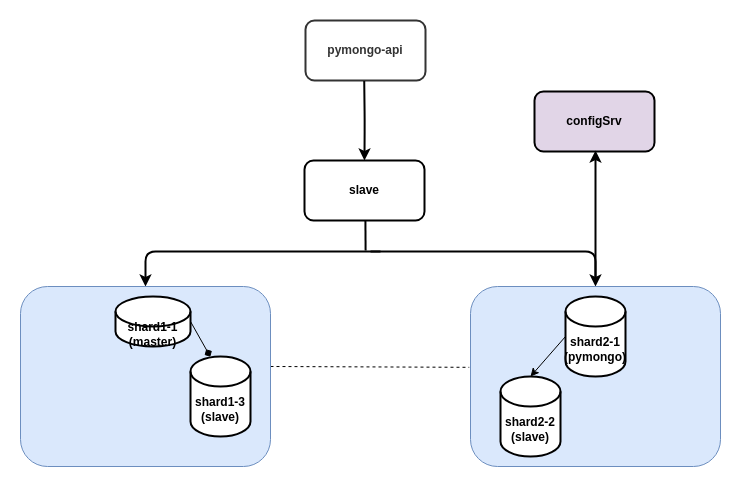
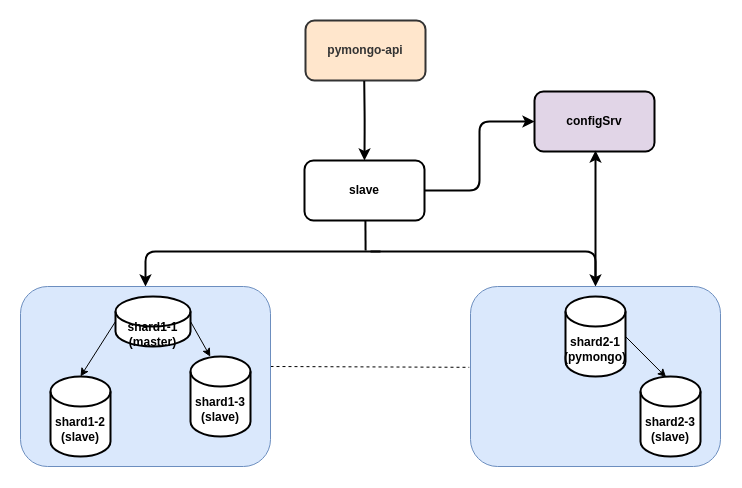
  <mxCell id="0" />
  <mxCell id="1" parent="0" />
- <mxCell id="2" value="&lt;b&gt;&lt;font color=&quot;#333333&quot;&gt;pymongo-api&lt;/font&gt;&lt;/b&gt;" style="rounded=1;whiteSpace=wrap;html=1;strokeWidth=2;strokeColor=#333333;" parent="1" vertex="1"><mxGeometry x="305" y="20" width="120" height="60" as="geometry" /></mxCell>
+ <mxCell id="2" value="&lt;b&gt;&lt;font color=&quot;#333333&quot;&gt;pymongo-api&lt;/font&gt;&lt;/b&gt;" style="rounded=1;whiteSpace=wrap;html=1;strokeWidth=2;strokeColor=#333333;fillColor=#ffe6cc;" parent="1" vertex="1"><mxGeometry x="305" y="20" width="120" height="60" as="geometry" /></mxCell>
  <mxCell id="3" value="&lt;b&gt;configSrv&lt;/b&gt;" style="rounded=1;whiteSpace=wrap;html=1;strokeWidth=2;fillColor=#e1d5e7;" parent="1" vertex="1"><mxGeometry x="534" y="91" width="120" height="60" as="geometry" /></mxCell>
+ <mxCell id="4" style="edgeStyle=orthogonalEdgeStyle;rounded=1;orthogonalLoop=1;jettySize=auto;html=1;exitX=1;exitY=0.5;exitDx=0;exitDy=0;entryX=0;entryY=0.5;entryDx=0;entryDy=0;strokeWidth=2;curved=0;" parent="1" source="6" target="3" edge="1"><mxGeometry relative="1" as="geometry" /></mxCell>
  <mxCell id="5" style="edgeStyle=orthogonalEdgeStyle;rounded=1;orthogonalLoop=1;jettySize=auto;html=1;curved=0;strokeWidth=2;startArrow=none;startFill=0;entryX=0.5;entryY=0;entryDx=0;entryDy=0;" parent="1" target="10" edge="1"><mxGeometry relative="1" as="geometry"><mxPoint x="380" y="251" as="sourcePoint" /><mxPoint x="247" y="267" as="targetPoint" /><Array as="points"><mxPoint x="370" y="251" /><mxPoint x="145" y="251" /></Array></mxGeometry></mxCell>
  <mxCell id="6" value="&lt;b&gt;slave&lt;/b&gt;" style="rounded=1;whiteSpace=wrap;html=1;strokeWidth=2;" parent="1" vertex="1"><mxGeometry x="304" y="160" width="120" height="60" as="geometry" /></mxCell>
  <mxCell id="7" style="edgeStyle=orthogonalEdgeStyle;rounded=1;orthogonalLoop=1;jettySize=auto;html=1;entryX=0.427;entryY=0.007;entryDx=0;entryDy=0;entryPerimeter=0;strokeWidth=2;curved=0;" parent="1" edge="1"><mxGeometry relative="1" as="geometry"><mxPoint x="363.73" y="80.58" as="sourcePoint" /><mxPoint x="363.97" y="160" as="targetPoint" /></mxGeometry></mxCell>
  <mxCell id="8" style="edgeStyle=orthogonalEdgeStyle;rounded=1;orthogonalLoop=1;jettySize=auto;html=1;entryX=0.5;entryY=0;entryDx=0;entryDy=0;curved=0;strokeWidth=2;startArrow=none;startFill=0;" parent="1" target="14" edge="1"><mxGeometry relative="1" as="geometry"><mxPoint x="370" y="251" as="sourcePoint" /><mxPoint x="470" y="267" as="targetPoint" /><Array as="points"><mxPoint x="370" y="251" /><mxPoint x="595" y="251" /></Array></mxGeometry></mxCell>
  <mxCell id="9" value="" style="endArrow=none;dashed=1;html=1;rounded=0;entryX=-0.005;entryY=0.449;entryDx=0;entryDy=0;entryPerimeter=0;" parent="1" target="14" edge="1"><mxGeometry width="50" height="50" relative="1" as="geometry"><mxPoint x="270" y="366" as="sourcePoint" /><mxPoint x="431.56" y="366.76" as="targetPoint" /></mxGeometry></mxCell>
  <mxCell id="10" value="" style="rounded=1;whiteSpace=wrap;html=1;fillColor=#dae8fc;strokeColor=#6c8ebf;" parent="1" vertex="1"><mxGeometry x="20" y="286" width="250" height="180" as="geometry" /></mxCell>
  <mxCell id="11" value="&lt;b&gt;shard1-1&lt;/b&gt;&lt;div&gt;&lt;b&gt;(master)&lt;/b&gt;&lt;/div&gt;" style="shape=cylinder3;whiteSpace=wrap;html=1;boundedLbl=1;backgroundOutline=1;size=15;strokeWidth=2;" parent="1" vertex="1"><mxGeometry x="115" y="296" width="75" height="50" as="geometry" /></mxCell>
  <mxCell id="12" value="&lt;b&gt;shard1-3&lt;/b&gt;&lt;div&gt;&lt;b&gt;(slave)&lt;/b&gt;&lt;/div&gt;" style="shape=cylinder3;whiteSpace=wrap;html=1;boundedLbl=1;backgroundOutline=1;size=15;strokeWidth=2;" parent="1" vertex="1"><mxGeometry x="190" y="356" width="60" height="80" as="geometry" /></mxCell>
+ <mxCell id="13" value="&lt;b&gt;shard1-2&lt;/b&gt;&lt;div&gt;&lt;b&gt;(slave)&lt;/b&gt;&lt;/div&gt;" style="shape=cylinder3;whiteSpace=wrap;html=1;boundedLbl=1;backgroundOutline=1;size=15;strokeWidth=2;" parent="1" vertex="1"><mxGeometry x="50" y="376" width="60" height="80" as="geometry" /></mxCell>
  <mxCell id="14" value="" style="rounded=1;whiteSpace=wrap;html=1;fillColor=#dae8fc;strokeColor=#6c8ebf;" parent="1" vertex="1"><mxGeometry x="470" y="286" width="250" height="180" as="geometry" /></mxCell>
  <mxCell id="15" value="&lt;b&gt;shard2-1&lt;/b&gt;&lt;div&gt;&lt;b&gt;(pymongo)&lt;/b&gt;&lt;/div&gt;" style="shape=cylinder3;whiteSpace=wrap;html=1;boundedLbl=1;backgroundOutline=1;size=15;strokeWidth=2;" parent="1" vertex="1"><mxGeometry x="565" y="296" width="60" height="80" as="geometry" /></mxCell>
- <mxCell id="17" value="&lt;b&gt;shard2-2&lt;/b&gt;&lt;div&gt;&lt;b&gt;(slave)&lt;/b&gt;&lt;/div&gt;" style="shape=cylinder3;whiteSpace=wrap;html=1;boundedLbl=1;backgroundOutline=1;size=15;strokeWidth=2;" parent="1" vertex="1"><mxGeometry x="500" y="376" width="60" height="80" as="geometry" /></mxCell>
- <mxCell id="19" style="rounded=0;orthogonalLoop=1;jettySize=auto;html=1;exitX=1;exitY=0.5;exitDx=0;exitDy=0;exitPerimeter=0;entryX=0.33;entryY=0.002;entryDx=0;entryDy=0;entryPerimeter=0;endArrow=diamond;" parent="1" source="11" target="12" edge="1"><mxGeometry relative="1" as="geometry" /></mxCell>
+ <mxCell id="16" value="&lt;b&gt;shard2-3&lt;/b&gt;&lt;div&gt;&lt;b&gt;(slave)&lt;/b&gt;&lt;/div&gt;" style="shape=cylinder3;whiteSpace=wrap;html=1;boundedLbl=1;backgroundOutline=1;size=15;strokeWidth=2;" parent="1" vertex="1"><mxGeometry x="640" y="376" width="60" height="80" as="geometry" /></mxCell>
+ <mxCell id="18" style="rounded=0;orthogonalLoop=1;jettySize=auto;html=1;exitX=0;exitY=0.5;exitDx=0;exitDy=0;exitPerimeter=0;entryX=0.5;entryY=0;entryDx=0;entryDy=0;entryPerimeter=0;" parent="1" source="11" target="13" edge="1"><mxGeometry relative="1" as="geometry" /></mxCell>
+ <mxCell id="19" style="rounded=0;orthogonalLoop=1;jettySize=auto;html=1;exitX=1;exitY=0.5;exitDx=0;exitDy=0;exitPerimeter=0;entryX=0.33;entryY=0.002;entryDx=0;entryDy=0;entryPerimeter=0;" parent="1" source="11" target="12" edge="1"><mxGeometry relative="1" as="geometry" /></mxCell>
  <mxCell id="20" style="edgeStyle=orthogonalEdgeStyle;rounded=1;orthogonalLoop=1;jettySize=auto;html=1;entryX=0.776;entryY=1.028;entryDx=0;entryDy=0;entryPerimeter=0;strokeWidth=2;curved=0;" parent="1" edge="1"><mxGeometry relative="1" as="geometry"><mxPoint x="595" y="280" as="sourcePoint" /><mxPoint x="595" y="150" as="targetPoint" /><Array as="points"><mxPoint x="595" y="260" /></Array></mxGeometry></mxCell>
- <mxCell id="21" style="rounded=0;orthogonalLoop=1;jettySize=auto;html=1;exitX=0;exitY=0.5;exitDx=0;exitDy=0;exitPerimeter=0;entryX=0.5;entryY=0;entryDx=0;entryDy=0;entryPerimeter=0;" parent="1" source="15" target="17" edge="1"><mxGeometry relative="1" as="geometry" /></mxCell>
+ <mxCell id="22" style="rounded=0;orthogonalLoop=1;jettySize=auto;html=1;exitX=1;exitY=0.5;exitDx=0;exitDy=0;exitPerimeter=0;entryX=0.426;entryY=0.008;entryDx=0;entryDy=0;entryPerimeter=0;" parent="1" source="15" target="16" edge="1"><mxGeometry relative="1" as="geometry" /></mxCell>
  <mxCell id="23" value="" style="endArrow=none;html=1;rounded=0;strokeWidth=2;" parent="1" edge="1"><mxGeometry width="50" height="50" relative="1" as="geometry"><mxPoint x="365.11" y="250" as="sourcePoint" /><mxPoint x="364.9" y="220" as="targetPoint" /></mxGeometry></mxCell>
